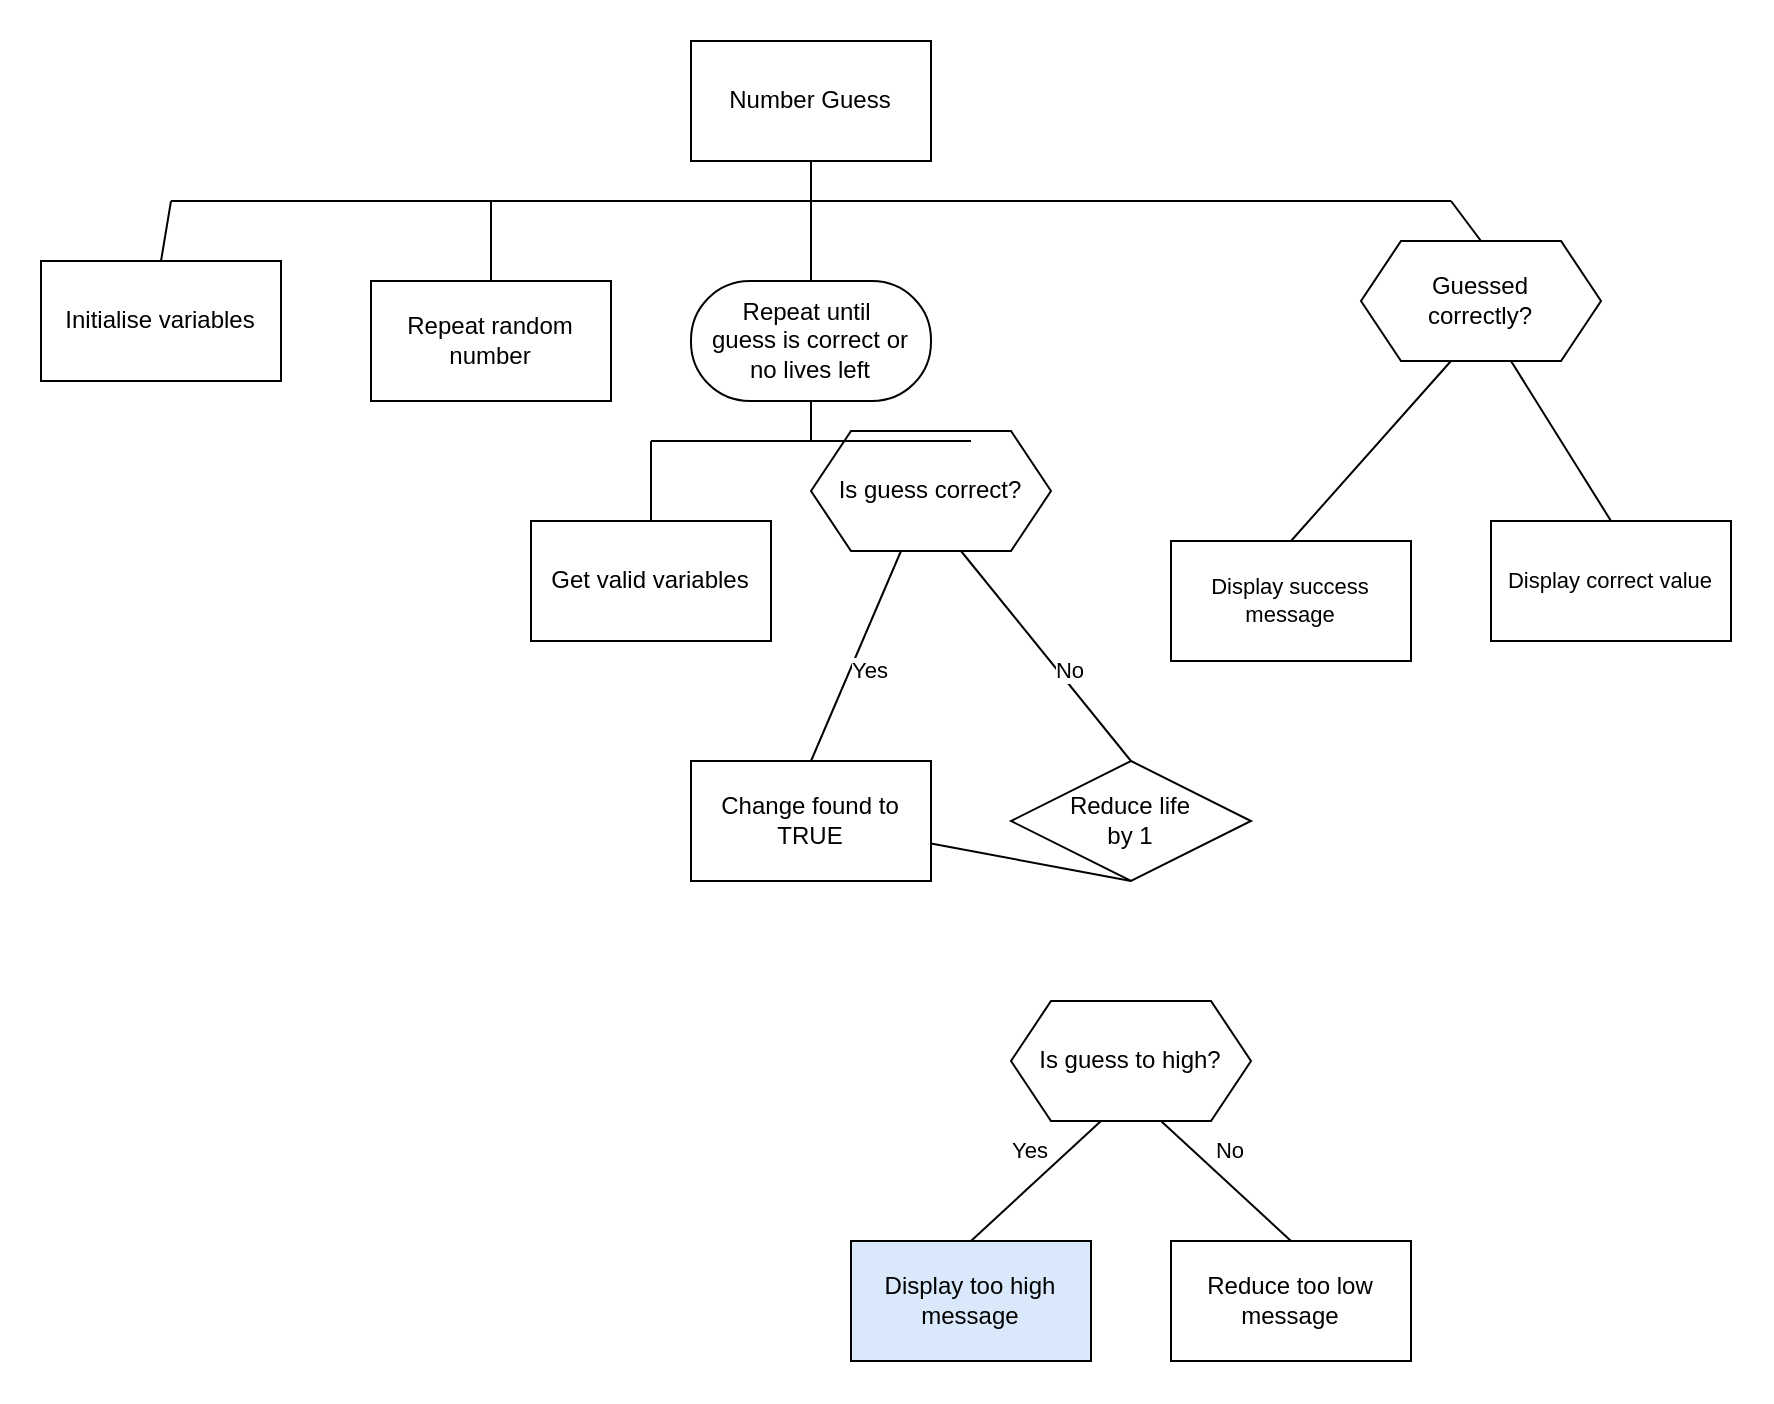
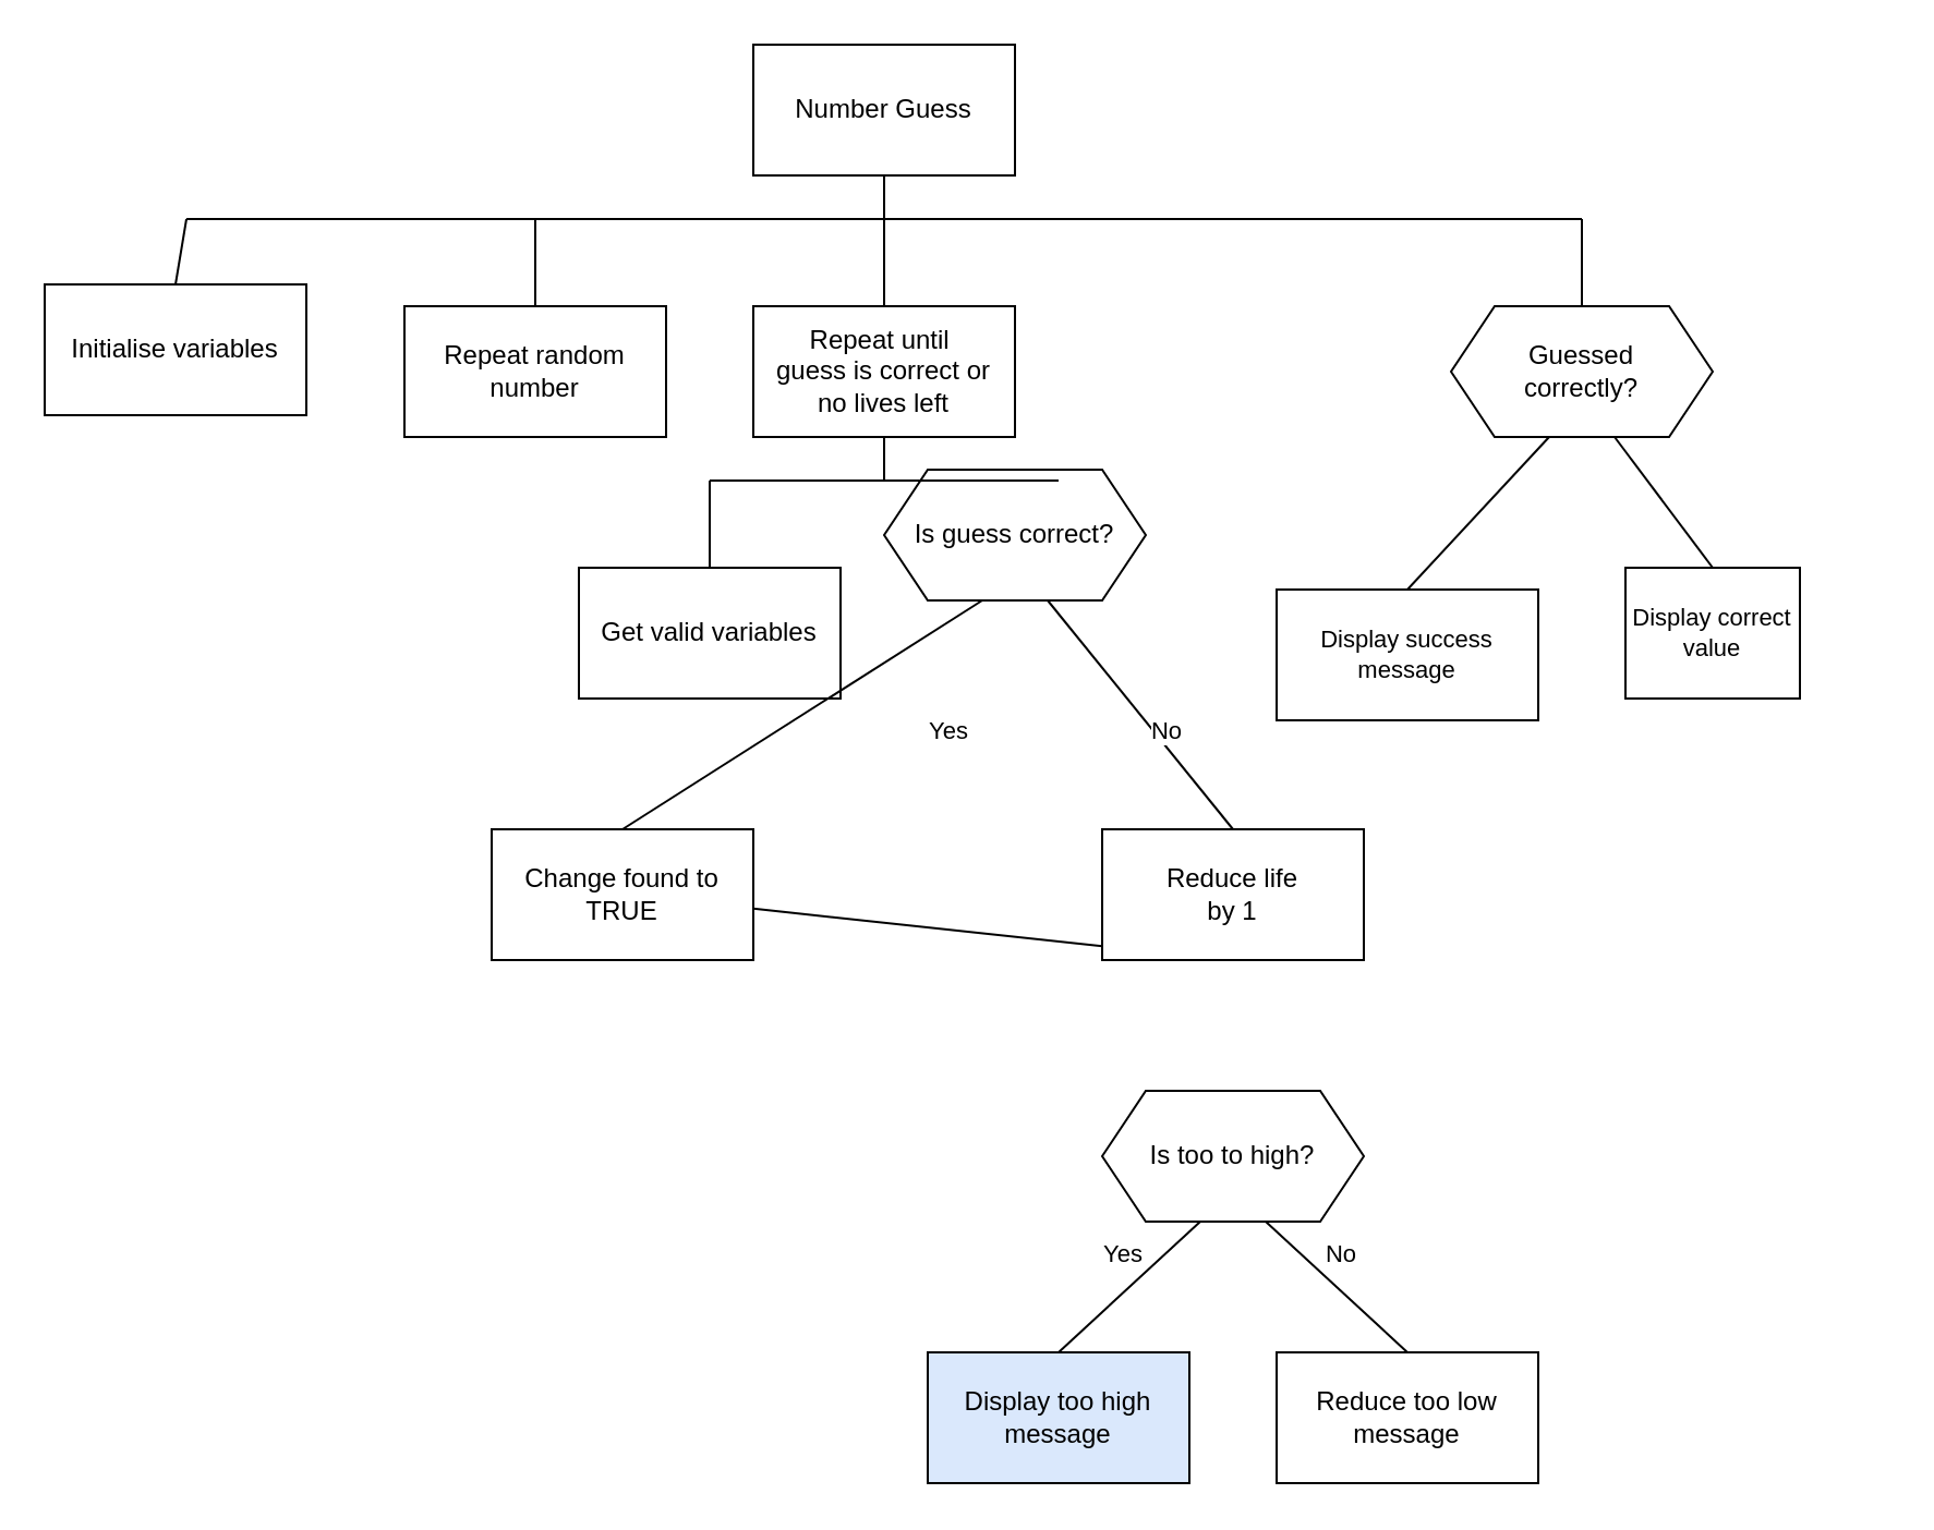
  <mxCell id="0" />
  <mxCell id="1" parent="0" />
  <mxCell id="2" style="edgeStyle=none;shape=connector;rounded=0;orthogonalLoop=1;jettySize=auto;html=1;exitX=0.5;exitY=1;exitDx=0;exitDy=0;strokeColor=default;align=center;verticalAlign=middle;fontFamily=Helvetica;fontSize=11;fontColor=default;labelBackgroundColor=default;endArrow=none;endFill=0;" parent="1" source="3" edge="1"><mxGeometry relative="1" as="geometry"><mxPoint x="405" y="100" as="targetPoint" /></mxGeometry></mxCell>
  <mxCell id="3" value="Number Guess" style="rounded=0;whiteSpace=wrap;html=1;" parent="1" vertex="1"><mxGeometry x="345" y="20" width="120" height="60" as="geometry" /></mxCell>
  <mxCell id="4" style="edgeStyle=none;shape=connector;rounded=0;orthogonalLoop=1;jettySize=auto;html=1;exitX=0.5;exitY=0;exitDx=0;exitDy=0;strokeColor=default;align=center;verticalAlign=middle;fontFamily=Helvetica;fontSize=11;fontColor=default;labelBackgroundColor=default;endArrow=none;endFill=0;" parent="1" source="5" edge="1"><mxGeometry relative="1" as="geometry"><mxPoint x="85" y="100" as="targetPoint" /></mxGeometry></mxCell>
  <mxCell id="5" value="Initialise variables" style="rounded=0;whiteSpace=wrap;html=1;" parent="1" vertex="1"><mxGeometry x="20" y="130" width="120" height="60" as="geometry" /></mxCell>
  <mxCell id="6" style="edgeStyle=none;shape=connector;rounded=0;orthogonalLoop=1;jettySize=auto;html=1;exitX=0.5;exitY=0;exitDx=0;exitDy=0;strokeColor=default;align=center;verticalAlign=middle;fontFamily=Helvetica;fontSize=11;fontColor=default;labelBackgroundColor=default;endArrow=none;endFill=0;" parent="1" source="7" edge="1"><mxGeometry relative="1" as="geometry"><mxPoint x="245" y="100" as="targetPoint" /></mxGeometry></mxCell>
  <mxCell id="7" value="Repeat random number" style="rounded=0;whiteSpace=wrap;html=1;" parent="1" vertex="1"><mxGeometry x="185" y="140" width="120" height="60" as="geometry" /></mxCell>
  <mxCell id="8" style="edgeStyle=none;shape=connector;rounded=0;orthogonalLoop=1;jettySize=auto;html=1;exitX=0.5;exitY=0;exitDx=0;exitDy=0;strokeColor=default;align=center;verticalAlign=middle;fontFamily=Helvetica;fontSize=11;fontColor=default;labelBackgroundColor=default;endArrow=none;endFill=0;" parent="1" source="10" edge="1"><mxGeometry relative="1" as="geometry"><mxPoint x="405" y="100" as="targetPoint" /></mxGeometry></mxCell>
  <mxCell id="9" style="edgeStyle=none;shape=connector;rounded=0;orthogonalLoop=1;jettySize=auto;html=1;exitX=0.5;exitY=1;exitDx=0;exitDy=0;strokeColor=default;align=center;verticalAlign=middle;fontFamily=Helvetica;fontSize=11;fontColor=default;labelBackgroundColor=default;endArrow=none;endFill=0;" parent="1" source="10" edge="1"><mxGeometry relative="1" as="geometry"><mxPoint x="405" y="220" as="targetPoint" /></mxGeometry></mxCell>
- <mxCell id="10" value="Repeat until&amp;nbsp;&lt;div&gt;guess&lt;span style=&quot;background-color: initial;&quot;&gt;&amp;nbsp;is correct or&lt;/span&gt;&lt;/div&gt;&lt;div&gt;&lt;span style=&quot;background-color: initial;&quot;&gt;no&amp;nbsp;&lt;/span&gt;&lt;span style=&quot;background-color: initial;&quot;&gt;lives left&lt;/span&gt;&lt;/div&gt;" style="rounded=1;whiteSpace=wrap;html=1;arcSize=49;" parent="1" vertex="1"><mxGeometry x="345" y="140" width="120" height="60" as="geometry" /></mxCell>
+ <mxCell id="10" value="Repeat until&amp;nbsp;&lt;div&gt;guess&lt;span style=&quot;background-color: initial;&quot;&gt;&amp;nbsp;is correct or&lt;/span&gt;&lt;/div&gt;&lt;div&gt;&lt;span style=&quot;background-color: initial;&quot;&gt;no&amp;nbsp;&lt;/span&gt;&lt;span style=&quot;background-color: initial;&quot;&gt;lives left&lt;/span&gt;&lt;/div&gt;" style="whiteSpace=wrap;html=1;arcSize=49;rounded=0;" parent="1" vertex="1"><mxGeometry x="345" y="140" width="120" height="60" as="geometry" /></mxCell>
  <mxCell id="11" style="edgeStyle=none;shape=connector;rounded=0;orthogonalLoop=1;jettySize=auto;html=1;exitX=0.5;exitY=0;exitDx=0;exitDy=0;strokeColor=default;align=center;verticalAlign=middle;fontFamily=Helvetica;fontSize=11;fontColor=default;labelBackgroundColor=default;endArrow=none;endFill=0;" parent="1" source="12" edge="1"><mxGeometry relative="1" as="geometry"><mxPoint x="325" y="220" as="targetPoint" /></mxGeometry></mxCell>
  <mxCell id="12" value="Get valid variables" style="rounded=0;whiteSpace=wrap;html=1;" parent="1" vertex="1"><mxGeometry x="265" y="260" width="120" height="60" as="geometry" /></mxCell>
  <mxCell id="13" style="edgeStyle=none;shape=connector;rounded=0;orthogonalLoop=1;jettySize=auto;html=1;entryX=0.5;entryY=0;entryDx=0;entryDy=0;strokeColor=default;align=center;verticalAlign=middle;fontFamily=Helvetica;fontSize=11;fontColor=default;labelBackgroundColor=default;endArrow=none;endFill=0;exitX=0.375;exitY=1;exitDx=0;exitDy=0;" parent="1" source="16" target="21" edge="1"><mxGeometry relative="1" as="geometry"><mxPoint x="505" y="350" as="sourcePoint" /></mxGeometry></mxCell>
  <mxCell id="14" style="edgeStyle=none;shape=connector;rounded=0;orthogonalLoop=1;jettySize=auto;html=1;exitX=0.625;exitY=1;exitDx=0;exitDy=0;entryX=0.5;entryY=0;entryDx=0;entryDy=0;strokeColor=default;align=center;verticalAlign=middle;fontFamily=Helvetica;fontSize=11;fontColor=default;labelBackgroundColor=default;endArrow=none;endFill=0;" parent="1" source="16" target="20" edge="1"><mxGeometry relative="1" as="geometry" /></mxCell>
  <mxCell id="15" style="edgeStyle=orthogonalEdgeStyle;rounded=0;orthogonalLoop=1;jettySize=auto;html=1;exitX=0.5;exitY=0;exitDx=0;exitDy=0;endArrow=none;endFill=0;" edge="1" parent="1" source="16"><mxGeometry relative="1" as="geometry"><mxPoint x="485" y="220" as="targetPoint" /></mxGeometry></mxCell>
  <mxCell id="16" value="Is guess correct?" style="shape=hexagon;perimeter=hexagonPerimeter2;whiteSpace=wrap;html=1;fixedSize=1;" parent="1" vertex="1"><mxGeometry x="405" y="215" width="120" height="60" as="geometry" /></mxCell>
  <mxCell id="17" style="edgeStyle=none;shape=connector;rounded=0;orthogonalLoop=1;jettySize=auto;html=1;exitX=0.375;exitY=1;exitDx=0;exitDy=0;entryX=0.5;entryY=0;entryDx=0;entryDy=0;strokeColor=default;align=center;verticalAlign=middle;fontFamily=Helvetica;fontSize=11;fontColor=default;labelBackgroundColor=default;endArrow=none;endFill=0;" parent="1" source="18" target="22" edge="1"><mxGeometry relative="1" as="geometry" /></mxCell>
- <mxCell id="18" value="Is guess to high?" style="shape=hexagon;perimeter=hexagonPerimeter2;whiteSpace=wrap;html=1;fixedSize=1;" parent="1" vertex="1"><mxGeometry x="505" y="500" width="120" height="60" as="geometry" /></mxCell>
+ <mxCell id="18" value="Is too to high?" style="shape=hexagon;perimeter=hexagonPerimeter2;whiteSpace=wrap;html=1;fixedSize=1;" parent="1" vertex="1"><mxGeometry x="505" y="500" width="120" height="60" as="geometry" /></mxCell>
  <mxCell id="19" style="rounded=0;orthogonalLoop=1;jettySize=auto;html=1;exitX=0.5;exitY=1;exitDx=0;exitDy=0;endArrow=none;endFill=0;" parent="1" source="20" target="21" edge="1"><mxGeometry relative="1" as="geometry" /></mxCell>
- <mxCell id="20" value="Reduce life&lt;div&gt;by 1&lt;/div&gt;" style="rhombus;whiteSpace=wrap;html=1;" parent="1" vertex="1"><mxGeometry x="505" y="380" width="120" height="60" as="geometry" /></mxCell>
- <mxCell id="21" value="Change found to TRUE" style="rounded=0;whiteSpace=wrap;html=1;" parent="1" vertex="1"><mxGeometry x="345" y="380" width="120" height="60" as="geometry" /></mxCell>
+ <mxCell id="20" value="Reduce life&lt;div&gt;by 1&lt;/div&gt;" style="rounded=0;whiteSpace=wrap;html=1;" parent="1" vertex="1"><mxGeometry x="505" y="380" width="120" height="60" as="geometry" /></mxCell>
+ <mxCell id="21" value="Change found to TRUE" style="rounded=0;whiteSpace=wrap;html=1;" parent="1" vertex="1"><mxGeometry x="225" y="380" width="120" height="60" as="geometry" /></mxCell>
  <mxCell id="22" value="Display too high message" style="rounded=0;whiteSpace=wrap;html=1;fillColor=#dae8fc;" parent="1" vertex="1"><mxGeometry x="425" y="620" width="120" height="60" as="geometry" /></mxCell>
  <mxCell id="23" style="edgeStyle=none;shape=connector;rounded=0;orthogonalLoop=1;jettySize=auto;html=1;exitX=0.5;exitY=0;exitDx=0;exitDy=0;strokeColor=default;align=center;verticalAlign=middle;fontFamily=Helvetica;fontSize=11;fontColor=default;labelBackgroundColor=default;endArrow=none;endFill=0;entryX=0.625;entryY=1;entryDx=0;entryDy=0;" parent="1" source="24" target="18" edge="1"><mxGeometry relative="1" as="geometry"><mxPoint x="635" y="560" as="targetPoint" /></mxGeometry></mxCell>
  <mxCell id="24" value="Reduce too low message" style="rounded=0;whiteSpace=wrap;html=1;" parent="1" vertex="1"><mxGeometry x="585" y="620" width="120" height="60" as="geometry" /></mxCell>
  <mxCell id="25" style="edgeStyle=none;shape=connector;rounded=0;orthogonalLoop=1;jettySize=auto;html=1;exitX=0.5;exitY=0;exitDx=0;exitDy=0;strokeColor=default;align=center;verticalAlign=middle;fontFamily=Helvetica;fontSize=11;fontColor=default;labelBackgroundColor=default;endArrow=none;endFill=0;" parent="1" source="26" edge="1"><mxGeometry relative="1" as="geometry"><mxPoint x="725" y="100" as="targetPoint" /></mxGeometry></mxCell>
- <mxCell id="26" value="Guessed&lt;div&gt;correctly?&lt;/div&gt;" style="shape=hexagon;perimeter=hexagonPerimeter2;whiteSpace=wrap;html=1;fixedSize=1;" parent="1" vertex="1"><mxGeometry x="680" y="120" width="120" height="60" as="geometry" /></mxCell>
+ <mxCell id="26" value="Guessed&lt;div&gt;correctly?&lt;/div&gt;" style="shape=hexagon;perimeter=hexagonPerimeter2;whiteSpace=wrap;html=1;fixedSize=1;" parent="1" vertex="1"><mxGeometry x="665" y="140" width="120" height="60" as="geometry" /></mxCell>
  <mxCell id="27" style="edgeStyle=none;shape=connector;rounded=0;orthogonalLoop=1;jettySize=auto;html=1;exitX=0.5;exitY=0;exitDx=0;exitDy=0;entryX=0.375;entryY=1;entryDx=0;entryDy=0;strokeColor=default;align=center;verticalAlign=middle;fontFamily=Helvetica;fontSize=11;fontColor=default;labelBackgroundColor=default;endArrow=none;endFill=0;" parent="1" source="28" target="26" edge="1"><mxGeometry relative="1" as="geometry" /></mxCell>
  <mxCell id="28" value="Display success message" style="rounded=0;whiteSpace=wrap;html=1;fontFamily=Helvetica;fontSize=11;fontColor=default;labelBackgroundColor=default;" parent="1" vertex="1"><mxGeometry x="585" y="270" width="120" height="60" as="geometry" /></mxCell>
  <mxCell id="29" style="edgeStyle=none;shape=connector;rounded=0;orthogonalLoop=1;jettySize=auto;html=1;exitX=0.5;exitY=0;exitDx=0;exitDy=0;entryX=0.625;entryY=1;entryDx=0;entryDy=0;strokeColor=default;align=center;verticalAlign=middle;fontFamily=Helvetica;fontSize=11;fontColor=default;labelBackgroundColor=default;endArrow=none;endFill=0;" parent="1" source="30" target="26" edge="1"><mxGeometry relative="1" as="geometry" /></mxCell>
- <mxCell id="30" value="Display correct value" style="rounded=0;whiteSpace=wrap;html=1;fontFamily=Helvetica;fontSize=11;fontColor=default;labelBackgroundColor=default;" parent="1" vertex="1"><mxGeometry x="745" y="260" width="120" height="60" as="geometry" /></mxCell>
+ <mxCell id="30" value="Display correct value" style="rounded=0;whiteSpace=wrap;html=1;fontFamily=Helvetica;fontSize=11;fontColor=default;labelBackgroundColor=default;" parent="1" vertex="1"><mxGeometry x="745" y="260" width="80" height="60" as="geometry" /></mxCell>
  <mxCell id="31" value="" style="endArrow=none;html=1;rounded=0;strokeColor=default;align=center;verticalAlign=middle;fontFamily=Helvetica;fontSize=11;fontColor=default;labelBackgroundColor=default;" parent="1" edge="1"><mxGeometry width="50" height="50" relative="1" as="geometry"><mxPoint x="85" y="100" as="sourcePoint" /><mxPoint x="725" y="100" as="targetPoint" /></mxGeometry></mxCell>
  <mxCell id="32" value="" style="endArrow=none;html=1;rounded=0;strokeColor=default;align=center;verticalAlign=middle;fontFamily=Helvetica;fontSize=11;fontColor=default;labelBackgroundColor=default;" parent="1" edge="1"><mxGeometry width="50" height="50" relative="1" as="geometry"><mxPoint x="325" y="220" as="sourcePoint" /><mxPoint x="485" y="220" as="targetPoint" /></mxGeometry></mxCell>
  <mxCell id="33" value="Yes" style="text;html=1;align=center;verticalAlign=middle;whiteSpace=wrap;rounded=0;fontFamily=Helvetica;fontSize=11;fontColor=default;labelBackgroundColor=default;" parent="1" vertex="1"><mxGeometry x="405" y="320" width="60" height="30" as="geometry" /></mxCell>
  <mxCell id="34" value="Yes" style="text;html=1;align=center;verticalAlign=middle;whiteSpace=wrap;rounded=0;fontFamily=Helvetica;fontSize=11;fontColor=default;labelBackgroundColor=default;" parent="1" vertex="1"><mxGeometry x="485" y="560" width="60" height="30" as="geometry" /></mxCell>
  <mxCell id="35" value="No" style="text;html=1;align=center;verticalAlign=middle;whiteSpace=wrap;rounded=0;fontFamily=Helvetica;fontSize=11;fontColor=default;labelBackgroundColor=default;" parent="1" vertex="1"><mxGeometry x="505" y="320" width="60" height="30" as="geometry" /></mxCell>
  <mxCell id="36" value="No" style="text;html=1;align=center;verticalAlign=middle;whiteSpace=wrap;rounded=0;fontFamily=Helvetica;fontSize=11;fontColor=default;labelBackgroundColor=default;" parent="1" vertex="1"><mxGeometry x="585" y="560" width="60" height="30" as="geometry" /></mxCell>
